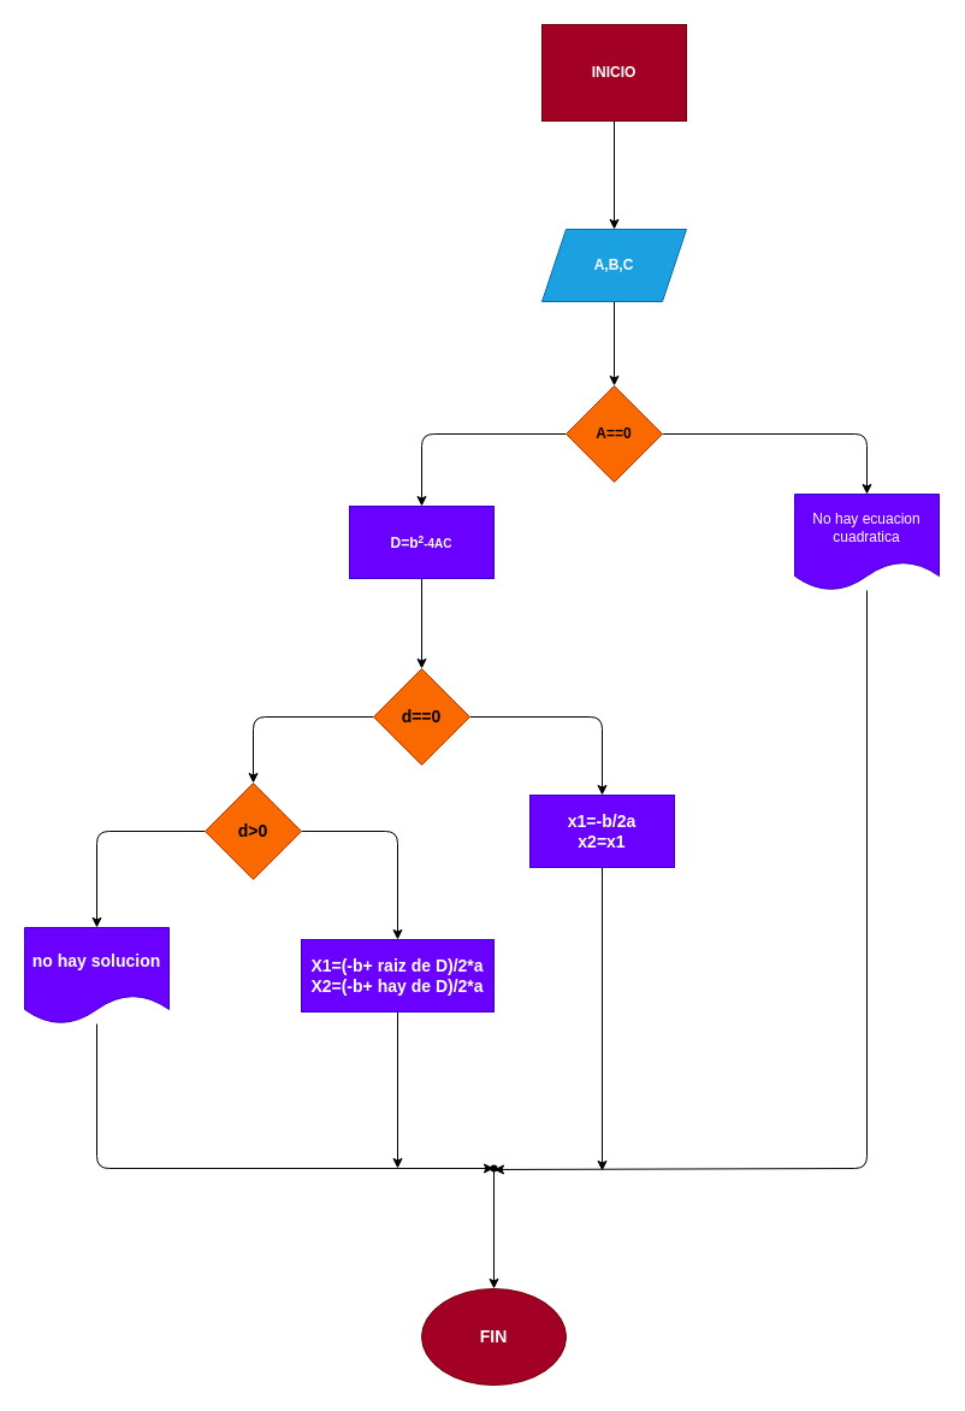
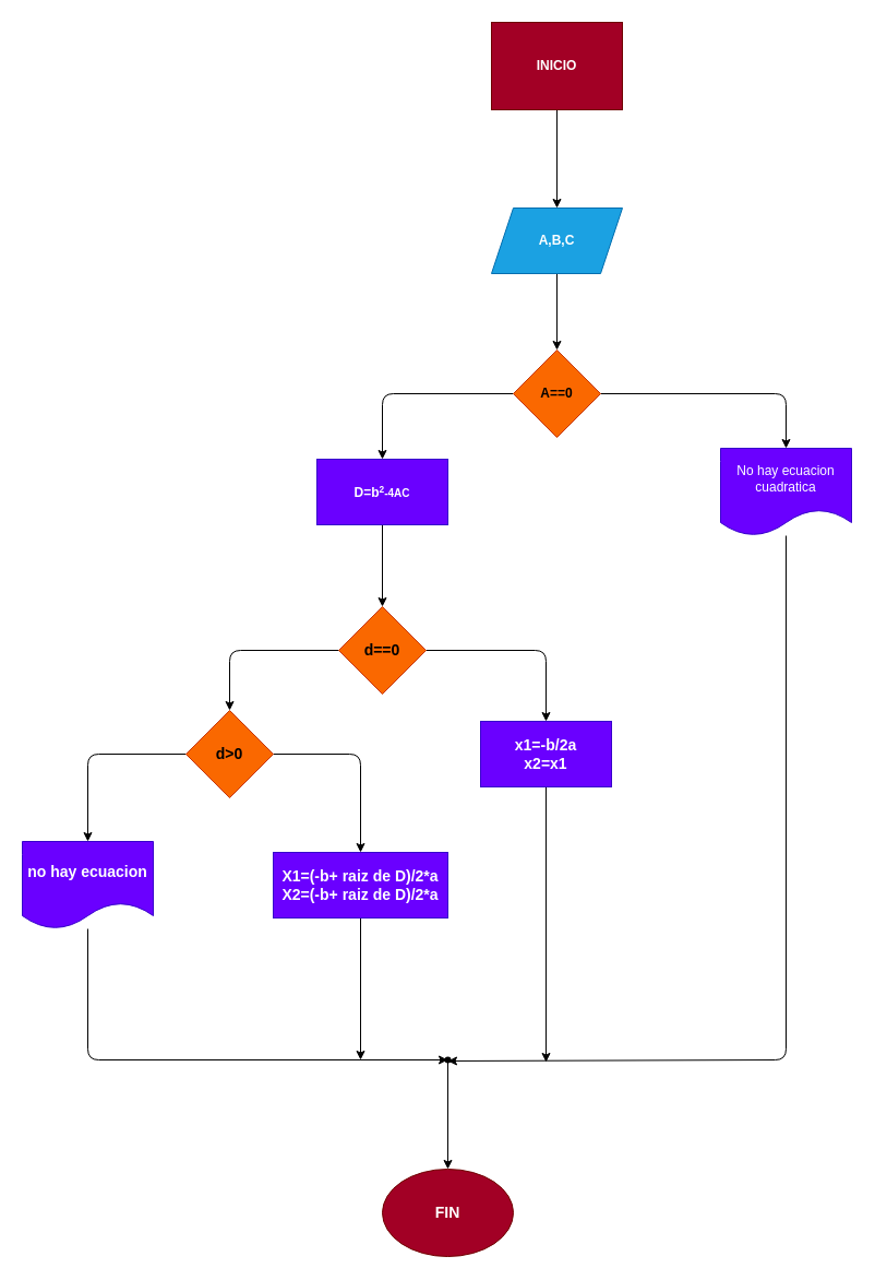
  <mxCell id="0" />
  <mxCell id="1" parent="0" />
  <mxCell id="2" value="" style="edgeStyle=none;html=1;" edge="1" parent="1" source="3" target="5"><mxGeometry relative="1" as="geometry" /></mxCell>
  <mxCell id="3" value="&lt;b&gt;INICIO&lt;/b&gt;" style="whiteSpace=wrap;html=1;fillColor=#a20025;fontColor=#ffffff;strokeColor=#6F0000;rounded=0;" vertex="1" parent="1"><mxGeometry x="450" y="20" width="120" height="80" as="geometry" /></mxCell>
  <mxCell id="4" value="" style="edgeStyle=none;html=1;" edge="1" parent="1" source="5" target="8"><mxGeometry relative="1" as="geometry" /></mxCell>
  <mxCell id="5" value="&lt;b&gt;A,B,C&lt;/b&gt;" style="shape=parallelogram;perimeter=parallelogramPerimeter;whiteSpace=wrap;html=1;fixedSize=1;fillColor=#1ba1e2;fontColor=#ffffff;strokeColor=#006EAF;" vertex="1" parent="1"><mxGeometry x="450" y="190" width="120" height="60" as="geometry" /></mxCell>
  <mxCell id="6" style="edgeStyle=none;html=1;entryX=0.5;entryY=0;entryDx=0;entryDy=0;" edge="1" parent="1" source="8" target="10"><mxGeometry relative="1" as="geometry"><Array as="points"><mxPoint x="720" y="360" /></Array></mxGeometry></mxCell>
  <mxCell id="7" style="edgeStyle=none;html=1;entryX=0.5;entryY=0;entryDx=0;entryDy=0;" edge="1" parent="1" source="8" target="12"><mxGeometry relative="1" as="geometry"><Array as="points"><mxPoint x="350" y="360" /></Array></mxGeometry></mxCell>
  <mxCell id="8" value="&lt;b&gt;A==0&lt;/b&gt;" style="rhombus;whiteSpace=wrap;html=1;fillColor=#fa6800;fontColor=#000000;strokeColor=#C73500;" vertex="1" parent="1"><mxGeometry x="470" y="320" width="80" height="80" as="geometry" /></mxCell>
  <mxCell id="9" style="edgeStyle=none;html=1;fontSize=14;" edge="1" parent="1" source="10"><mxGeometry relative="1" as="geometry"><mxPoint x="410" y="971" as="targetPoint" /><Array as="points"><mxPoint x="720" y="970" /></Array></mxGeometry></mxCell>
  <mxCell id="10" value="No hay ecuacion cuadratica" style="shape=document;whiteSpace=wrap;html=1;boundedLbl=1;fillColor=#6a00ff;fontColor=#ffffff;strokeColor=#3700CC;" vertex="1" parent="1"><mxGeometry x="660" y="410" width="120" height="80" as="geometry" /></mxCell>
  <mxCell id="11" value="" style="edgeStyle=none;html=1;fontSize=14;" edge="1" parent="1" source="12" target="15"><mxGeometry relative="1" as="geometry" /></mxCell>
  <mxCell id="12" value="&lt;b&gt;D=b&lt;span style=&quot;font-size: 10px;&quot;&gt;&lt;sup&gt;2&lt;/sup&gt;-4AC&lt;/span&gt;&lt;/b&gt;" style="rounded=0;whiteSpace=wrap;html=1;fillColor=#6a00ff;fontColor=#ffffff;strokeColor=#3700CC;" vertex="1" parent="1"><mxGeometry x="290" y="420" width="120" height="60" as="geometry" /></mxCell>
  <mxCell id="13" style="edgeStyle=none;html=1;entryX=0.5;entryY=0;entryDx=0;entryDy=0;fontSize=14;" edge="1" parent="1" source="15" target="18"><mxGeometry relative="1" as="geometry"><Array as="points"><mxPoint x="210" y="595" /></Array></mxGeometry></mxCell>
  <mxCell id="14" style="edgeStyle=none;html=1;entryX=0.5;entryY=0;entryDx=0;entryDy=0;fontSize=14;" edge="1" parent="1" source="15" target="20"><mxGeometry relative="1" as="geometry"><Array as="points"><mxPoint x="500" y="595" /></Array></mxGeometry></mxCell>
  <mxCell id="15" value="&lt;b&gt;d==0&lt;/b&gt;" style="rhombus;whiteSpace=wrap;html=1;fontSize=14;fillColor=#fa6800;fontColor=#000000;strokeColor=#C73500;" vertex="1" parent="1"><mxGeometry x="310" y="555" width="80" height="80" as="geometry" /></mxCell>
  <mxCell id="16" style="edgeStyle=none;html=1;entryX=0.5;entryY=0;entryDx=0;entryDy=0;fontSize=14;" edge="1" parent="1" source="18" target="22"><mxGeometry relative="1" as="geometry"><Array as="points"><mxPoint x="80" y="690" /></Array></mxGeometry></mxCell>
  <mxCell id="17" style="edgeStyle=none;html=1;entryX=0.5;entryY=0;entryDx=0;entryDy=0;fontSize=14;" edge="1" parent="1" source="18" target="24"><mxGeometry relative="1" as="geometry"><Array as="points"><mxPoint x="330" y="690" /></Array></mxGeometry></mxCell>
  <mxCell id="18" value="&lt;b&gt;d&amp;gt;0&lt;/b&gt;" style="rhombus;whiteSpace=wrap;html=1;fontSize=14;fillColor=#fa6800;fontColor=#000000;strokeColor=#C73500;" vertex="1" parent="1"><mxGeometry x="170" y="650" width="80" height="80" as="geometry" /></mxCell>
  <mxCell id="19" style="edgeStyle=none;html=1;fontSize=14;" edge="1" parent="1" source="20"><mxGeometry relative="1" as="geometry"><mxPoint x="500" y="972" as="targetPoint" /></mxGeometry></mxCell>
  <mxCell id="20" value="&lt;b&gt;x1=-b/2a&lt;br&gt;x2=x1&lt;/b&gt;" style="rounded=0;whiteSpace=wrap;html=1;fontSize=14;fillColor=#6a00ff;fontColor=#ffffff;strokeColor=#3700CC;" vertex="1" parent="1"><mxGeometry x="440" y="660" width="120" height="60" as="geometry" /></mxCell>
  <mxCell id="21" value="" style="edgeStyle=none;html=1;fontSize=14;" edge="1" parent="1" source="22" target="26"><mxGeometry relative="1" as="geometry"><Array as="points"><mxPoint x="80" y="970" /></Array></mxGeometry></mxCell>
- <mxCell id="22" value="&lt;b&gt;no hay solucion&lt;/b&gt;" style="shape=document;whiteSpace=wrap;html=1;boundedLbl=1;fontSize=14;fillColor=#6a00ff;fontColor=#ffffff;strokeColor=#3700CC;" vertex="1" parent="1"><mxGeometry x="20" y="770" width="120" height="80" as="geometry" /></mxCell>
+ <mxCell id="22" value="&lt;b&gt;no hay ecuacion&lt;/b&gt;" style="shape=document;whiteSpace=wrap;html=1;boundedLbl=1;fontSize=14;fillColor=#6a00ff;fontColor=#ffffff;strokeColor=#3700CC;" vertex="1" parent="1"><mxGeometry x="20" y="770" width="120" height="80" as="geometry" /></mxCell>
  <mxCell id="23" style="edgeStyle=none;html=1;fontSize=14;" edge="1" parent="1" source="24"><mxGeometry relative="1" as="geometry"><mxPoint x="330" y="970" as="targetPoint" /></mxGeometry></mxCell>
- <mxCell id="24" value="&lt;b&gt;X1=(-b+ raiz de D)/2*a&lt;br&gt;X2=(-b+ hay de D)/2*a&lt;/b&gt;" style="rounded=0;whiteSpace=wrap;html=1;fontSize=14;fillColor=#6a00ff;fontColor=#ffffff;strokeColor=#3700CC;" vertex="1" parent="1"><mxGeometry x="250" y="780" width="160" height="60" as="geometry" /></mxCell>
+ <mxCell id="24" value="&lt;b&gt;X1=(-b+ raiz de D)/2*a&lt;br&gt;X2=(-b+ raiz de D)/2*a&lt;/b&gt;" style="rounded=0;whiteSpace=wrap;html=1;fontSize=14;fillColor=#6a00ff;fontColor=#ffffff;strokeColor=#3700CC;" vertex="1" parent="1"><mxGeometry x="250" y="780" width="160" height="60" as="geometry" /></mxCell>
  <mxCell id="25" value="" style="edgeStyle=none;html=1;fontSize=14;" edge="1" parent="1" source="26" target="27"><mxGeometry relative="1" as="geometry" /></mxCell>
  <mxCell id="26" value="" style="shape=waypoint;sketch=0;size=6;pointerEvents=1;points=[];fillColor=default;resizable=0;rotatable=0;perimeter=centerPerimeter;snapToPoint=1;fontSize=14;" vertex="1" parent="1"><mxGeometry x="400" y="960" width="20" height="20" as="geometry" /></mxCell>
  <mxCell id="27" value="&lt;b&gt;FIN&lt;/b&gt;" style="ellipse;whiteSpace=wrap;html=1;fontSize=14;fillColor=#a20025;fontColor=#ffffff;strokeColor=#6F0000;" vertex="1" parent="1"><mxGeometry x="350" y="1070" width="120" height="80" as="geometry" /></mxCell>
